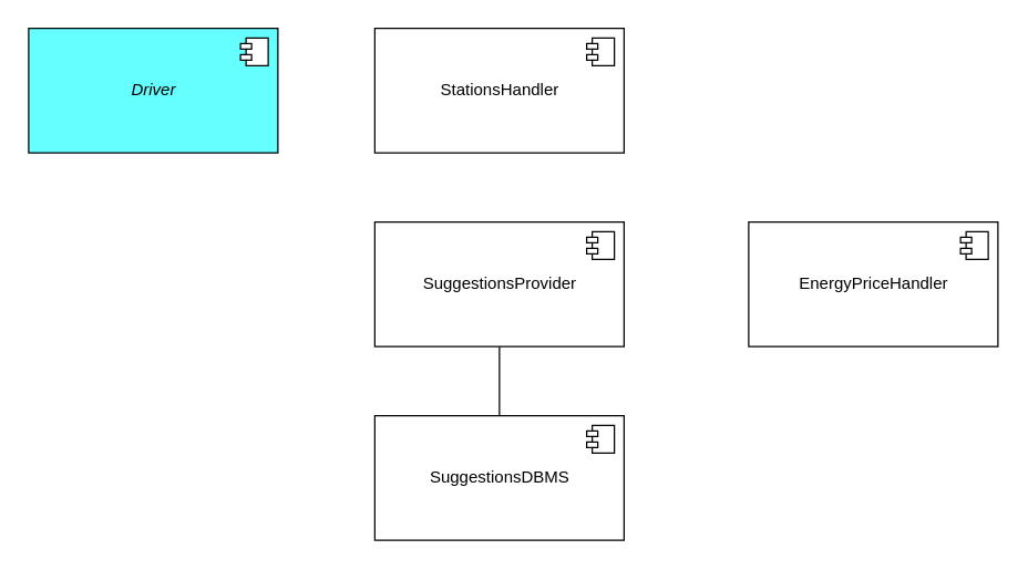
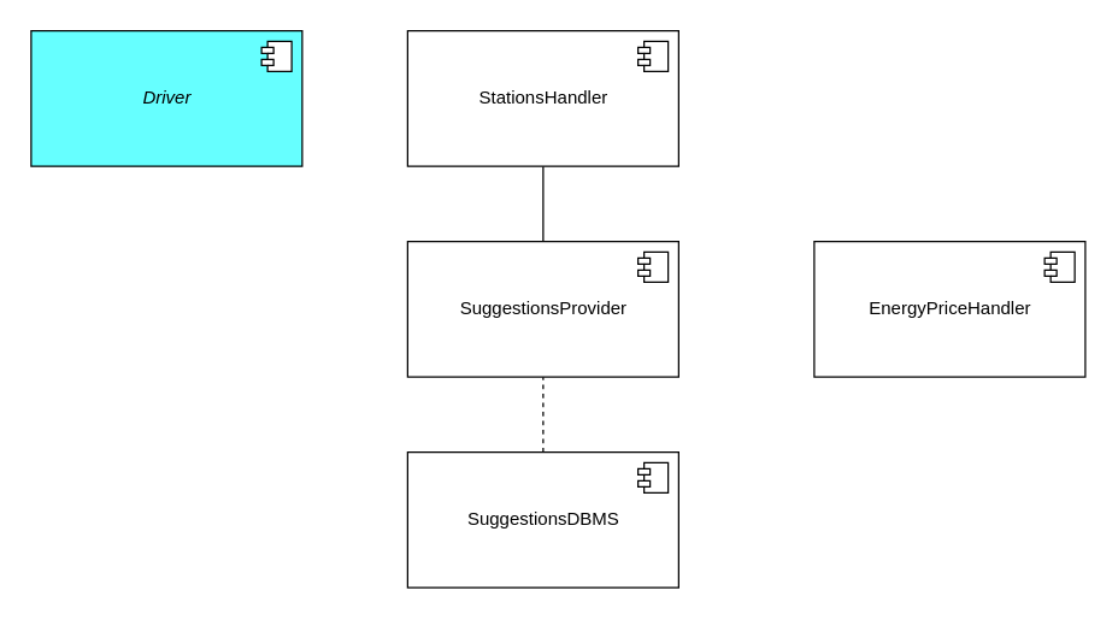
  <mxCell id="0" />
  <mxCell id="1" parent="0" />
- <mxCell id="2" value="" style="edgeStyle=orthogonalEdgeStyle;rounded=0;orthogonalLoop=1;jettySize=auto;html=1;endArrow=none;endFill=0;" edge="1" parent="1" source="3" target="6"><mxGeometry relative="1" as="geometry" /></mxCell>
+ <mxCell id="2" value="" style="edgeStyle=orthogonalEdgeStyle;rounded=0;orthogonalLoop=1;jettySize=auto;html=1;endArrow=none;endFill=0;dashed=1;" edge="1" parent="1" source="3" target="6"><mxGeometry relative="1" as="geometry" /></mxCell>
  <mxCell id="3" value="&lt;div&gt;SuggestionsDBMS&lt;/div&gt;" style="html=1;dropTarget=0;" vertex="1" parent="1"><mxGeometry x="270" y="300" width="180" height="90" as="geometry" /></mxCell>
  <mxCell id="4" value="" style="shape=module;jettyWidth=8;jettyHeight=4;" vertex="1" parent="3"><mxGeometry x="1" width="20" height="20" relative="1" as="geometry"><mxPoint x="-27" y="7" as="offset" /></mxGeometry></mxCell>
+ <mxCell id="5" style="edgeStyle=orthogonalEdgeStyle;rounded=0;orthogonalLoop=1;jettySize=auto;html=1;entryX=0.5;entryY=1;entryDx=0;entryDy=0;endArrow=none;endFill=0;" edge="1" parent="1" source="6" target="12"><mxGeometry relative="1" as="geometry" /></mxCell>
  <mxCell id="6" value="&lt;div&gt;SuggestionsProvider&lt;/div&gt;" style="html=1;dropTarget=0;" vertex="1" parent="1"><mxGeometry x="270" y="160" width="180" height="90" as="geometry" /></mxCell>
  <mxCell id="7" value="" style="shape=module;jettyWidth=8;jettyHeight=4;" vertex="1" parent="6"><mxGeometry x="1" width="20" height="20" relative="1" as="geometry"><mxPoint x="-27" y="7" as="offset" /></mxGeometry></mxCell>
  <mxCell id="8" value="&lt;i&gt;Driver&lt;/i&gt;" style="html=1;dropTarget=0;fillColor=#66FFFF;" vertex="1" parent="1"><mxGeometry x="20" y="20" width="180" height="90" as="geometry" /></mxCell>
  <mxCell id="9" value="" style="shape=module;jettyWidth=8;jettyHeight=4;" vertex="1" parent="8"><mxGeometry x="1" width="20" height="20" relative="1" as="geometry"><mxPoint x="-27" y="7" as="offset" /></mxGeometry></mxCell>
  <mxCell id="10" value="EnergyPriceHandler" style="html=1;dropTarget=0;" vertex="1" parent="1"><mxGeometry x="540" y="160" width="180" height="90" as="geometry" /></mxCell>
  <mxCell id="11" value="" style="shape=module;jettyWidth=8;jettyHeight=4;" vertex="1" parent="10"><mxGeometry x="1" width="20" height="20" relative="1" as="geometry"><mxPoint x="-27" y="7" as="offset" /></mxGeometry></mxCell>
  <mxCell id="12" value="&lt;div&gt;StationsHandler&lt;/div&gt;" style="html=1;dropTarget=0;" vertex="1" parent="1"><mxGeometry x="270" y="20" width="180" height="90" as="geometry" /></mxCell>
  <mxCell id="13" value="" style="shape=module;jettyWidth=8;jettyHeight=4;" vertex="1" parent="12"><mxGeometry x="1" width="20" height="20" relative="1" as="geometry"><mxPoint x="-27" y="7" as="offset" /></mxGeometry></mxCell>
